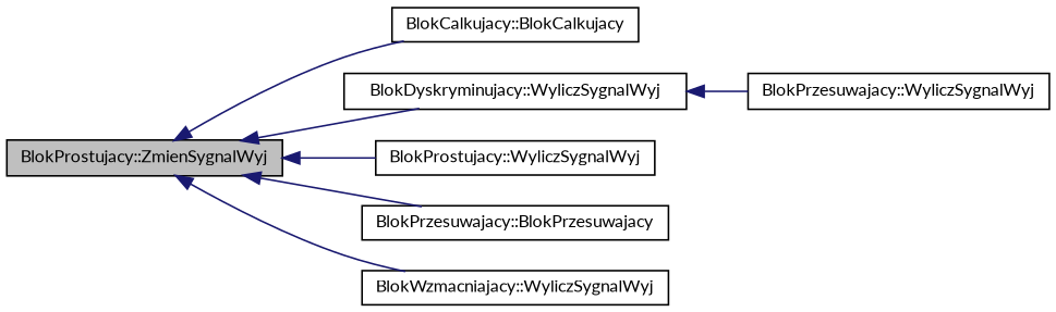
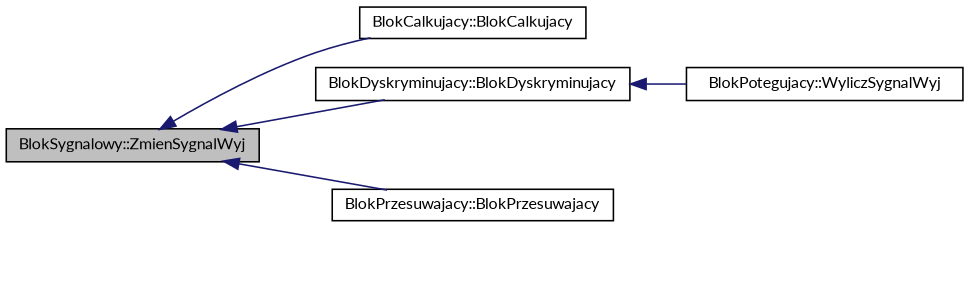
  digraph {
    fontname=Lato
    rankdir=LR
    node [color=black fillcolor=white fontname=Lato fontsize=10 shape=record style=filled]
    edge [color=midnightblue dir=back fontname=Lato fontsize=10 labelfontname=Helvetica labelfontsize=10 style=solid]
-   n1 [fillcolor=grey75 fontcolor=black height=0.2 label="BlokProstujacy::ZmienSygnalWyj" width=0.4]
+   n1 [fillcolor=grey75 fontcolor=black height=0.2 label="BlokSygnalowy::ZmienSygnalWyj" width=0.4]
    n2 [height=0.2 label="BlokCalkujacy::BlokCalkujacy" width=0.4]
-   n3 [height=0.2 label="BlokDyskryminujacy::WyliczSygnalWyj" width=0.4]
-   n4 [height=0.2 label="BlokProstujacy::WyliczSygnalWyj" width=0.4]
+   n3 [height=0.2 label="BlokDyskryminujacy::BlokDyskryminujacy" width=0.4]
    n5 [height=0.2 label="BlokPrzesuwajacy::BlokPrzesuwajacy" width=0.4]
-   n6 [height=0.2 label="BlokWzmacniajacy::WyliczSygnalWyj" width=0.4]
-   n7 [height=0.2 label="BlokPrzesuwajacy::WyliczSygnalWyj" width=0.4]
+   n7 [height=0.2 label="BlokPotegujacy::WyliczSygnalWyj" width=0.4]
    n1 -> n2
    n1 -> n3
-   n1 -> n4
    n1 -> n5
-   n1 -> n6
    n3 -> n7
  }
